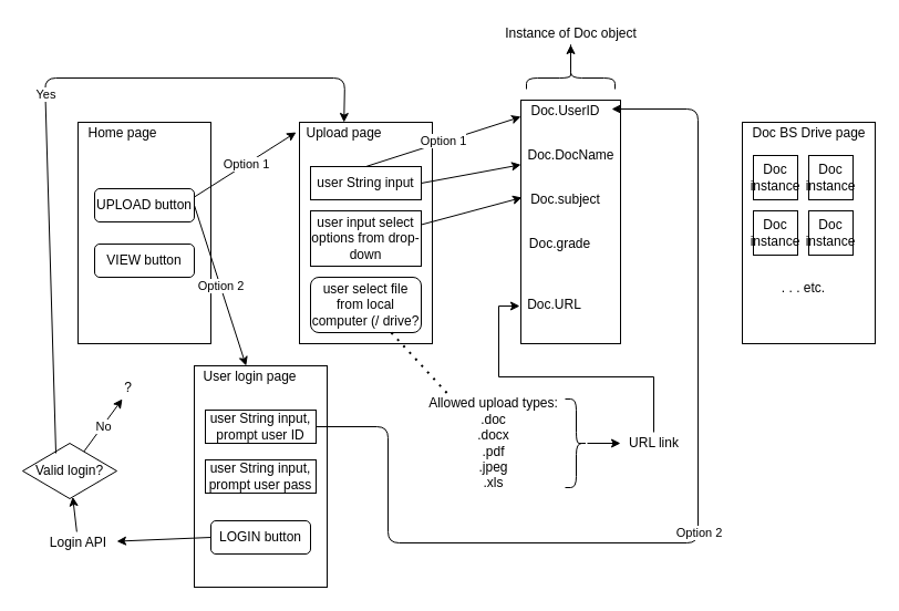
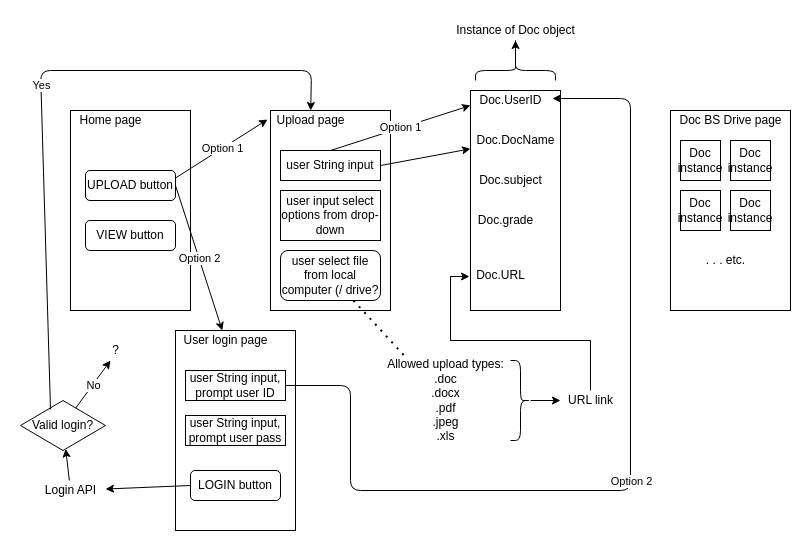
  <mxCell id="0" />
  <mxCell id="1" parent="0" />
  <mxCell id="2" value="" style="rounded=0;whiteSpace=wrap;html=1;" vertex="1" parent="1"><mxGeometry x="470" y="90" width="90" height="220" as="geometry" /></mxCell>
  <mxCell id="3" value="" style="rounded=0;whiteSpace=wrap;html=1;" vertex="1" parent="1"><mxGeometry x="70" y="110" width="120" height="200" as="geometry" /></mxCell>
  <mxCell id="4" value="Home page&lt;br&gt;" style="text;html=1;resizable=0;autosize=1;align=center;verticalAlign=middle;points=[];fillColor=none;strokeColor=none;rounded=0;" vertex="1" parent="1"><mxGeometry x="70" y="110" width="80" height="20" as="geometry" /></mxCell>
  <mxCell id="5" value="UPLOAD button" style="rounded=1;whiteSpace=wrap;html=1;" vertex="1" parent="1"><mxGeometry x="85" y="170" width="90" height="30" as="geometry" /></mxCell>
  <mxCell id="6" value="VIEW button" style="rounded=1;whiteSpace=wrap;html=1;" vertex="1" parent="1"><mxGeometry x="85" y="220" width="90" height="30" as="geometry" /></mxCell>
  <mxCell id="7" value="" style="rounded=0;whiteSpace=wrap;html=1;" vertex="1" parent="1"><mxGeometry x="270" y="110" width="120" height="200" as="geometry" /></mxCell>
  <mxCell id="8" value="Upload page" style="text;html=1;resizable=0;autosize=1;align=center;verticalAlign=middle;points=[];fillColor=none;strokeColor=none;rounded=0;" vertex="1" parent="1"><mxGeometry x="270" y="110" width="80" height="20" as="geometry" /></mxCell>
  <mxCell id="9" value="user String input" style="rounded=0;whiteSpace=wrap;html=1;" vertex="1" parent="1"><mxGeometry x="280" y="150" width="100" height="30" as="geometry" /></mxCell>
  <mxCell id="10" value="user input select options from drop-down" style="rounded=0;whiteSpace=wrap;html=1;" vertex="1" parent="1"><mxGeometry x="280" y="190" width="100" height="50" as="geometry" /></mxCell>
  <mxCell id="11" value="user select file from local computer (/ drive?" style="rounded=1;whiteSpace=wrap;html=1;" vertex="1" parent="1"><mxGeometry x="280" y="250" width="100" height="50" as="geometry" /></mxCell>
  <mxCell id="12" value="" style="rounded=0;whiteSpace=wrap;html=1;" vertex="1" parent="1"><mxGeometry x="175" y="330" width="120" height="200" as="geometry" /></mxCell>
  <mxCell id="13" value="User login page" style="text;html=1;resizable=0;autosize=1;align=center;verticalAlign=middle;points=[];fillColor=none;strokeColor=none;rounded=0;" vertex="1" parent="1"><mxGeometry x="175" y="330" width="100" height="20" as="geometry" /></mxCell>
  <mxCell id="14" value="user String input, prompt user ID" style="rounded=0;whiteSpace=wrap;html=1;" vertex="1" parent="1"><mxGeometry x="185" y="370" width="100" height="30" as="geometry" /></mxCell>
  <mxCell id="15" value="user String input, prompt user pass" style="rounded=0;whiteSpace=wrap;html=1;" vertex="1" parent="1"><mxGeometry x="185" y="415" width="100" height="30" as="geometry" /></mxCell>
  <mxCell id="16" value="LOGIN button" style="rounded=1;whiteSpace=wrap;html=1;" vertex="1" parent="1"><mxGeometry x="190" y="470" width="90" height="30" as="geometry" /></mxCell>
  <mxCell id="17" value="" style="endArrow=classic;html=1;exitX=1;exitY=0.25;exitDx=0;exitDy=0;entryX=-0.037;entryY=0.45;entryDx=0;entryDy=0;entryPerimeter=0;" edge="1" parent="1" source="5" target="8"><mxGeometry relative="1" as="geometry"><mxPoint x="210" y="190" as="sourcePoint" /><mxPoint x="240" y="200" as="targetPoint" /></mxGeometry></mxCell>
  <mxCell id="18" value="Option 1" style="edgeLabel;resizable=0;html=1;align=center;verticalAlign=middle;" connectable="0" vertex="1" parent="17"><mxGeometry relative="1" as="geometry" /></mxCell>
  <mxCell id="19" value="" style="endArrow=classic;html=1;exitX=1;exitY=0.5;exitDx=0;exitDy=0;" edge="1" parent="1" source="5" target="13"><mxGeometry relative="1" as="geometry"><mxPoint x="50" y="438.5" as="sourcePoint" /><mxPoint x="142.04" y="380" as="targetPoint" /></mxGeometry></mxCell>
  <mxCell id="20" value="Option 2" style="edgeLabel;resizable=0;html=1;align=center;verticalAlign=middle;" connectable="0" vertex="1" parent="19"><mxGeometry relative="1" as="geometry" /></mxCell>
  <mxCell id="21" value="" style="endArrow=classic;html=1;exitX=1;exitY=0.5;exitDx=0;exitDy=0;" edge="1" parent="1" source="9" target="22"><mxGeometry width="50" height="50" relative="1" as="geometry"><mxPoint x="390" y="310" as="sourcePoint" /><mxPoint x="470" y="110" as="targetPoint" /></mxGeometry></mxCell>
  <mxCell id="22" value="Doc.DocName" style="text;html=1;resizable=0;autosize=1;align=center;verticalAlign=middle;points=[];fillColor=none;strokeColor=none;rounded=0;" vertex="1" parent="1"><mxGeometry x="470" y="130" width="90" height="20" as="geometry" /></mxCell>
  <mxCell id="23" value="Doc.subject" style="text;html=1;resizable=0;autosize=1;align=center;verticalAlign=middle;points=[];fillColor=none;strokeColor=none;rounded=0;" vertex="1" parent="1"><mxGeometry x="470" y="170" width="80" height="20" as="geometry" /></mxCell>
  <mxCell id="24" value="Doc.grade" style="text;html=1;resizable=0;autosize=1;align=center;verticalAlign=middle;points=[];fillColor=none;strokeColor=none;rounded=0;" vertex="1" parent="1"><mxGeometry x="470" y="210" width="70" height="20" as="geometry" /></mxCell>
- <mxCell id="25" value="" style="endArrow=classic;html=1;exitX=1;exitY=0.25;exitDx=0;exitDy=0;entryX=0.013;entryY=0.4;entryDx=0;entryDy=0;entryPerimeter=0;" edge="1" parent="1" source="10" target="23"><mxGeometry width="50" height="50" relative="1" as="geometry"><mxPoint x="390" y="300" as="sourcePoint" /><mxPoint x="440" y="250" as="targetPoint" /></mxGeometry></mxCell>
  <mxCell id="26" value="" style="endArrow=classic;html=1;exitX=0;exitY=0.5;exitDx=0;exitDy=0;" edge="1" parent="1" source="16" target="27"><mxGeometry width="50" height="50" relative="1" as="geometry"><mxPoint x="390" y="300" as="sourcePoint" /><mxPoint x="350" y="500" as="targetPoint" /></mxGeometry></mxCell>
  <mxCell id="27" value="Login API" style="text;html=1;resizable=0;autosize=1;align=center;verticalAlign=middle;points=[];fillColor=none;strokeColor=none;rounded=0;" vertex="1" parent="1"><mxGeometry x="35" y="480" width="70" height="20" as="geometry" /></mxCell>
  <mxCell id="28" value="Valid login?" style="rhombus;whiteSpace=wrap;html=1;" vertex="1" parent="1"><mxGeometry x="20" y="400" width="85" height="50" as="geometry" /></mxCell>
  <mxCell id="29" value="" style="endArrow=classic;html=1;exitX=0.353;exitY=0.18;exitDx=0;exitDy=0;exitPerimeter=0;" edge="1" parent="1" source="28" target="8"><mxGeometry relative="1" as="geometry"><mxPoint x="370" y="440" as="sourcePoint" /><mxPoint x="470" y="440" as="targetPoint" /><Array as="points"><mxPoint x="40" y="70" /><mxPoint x="311" y="70" /></Array></mxGeometry></mxCell>
  <mxCell id="30" value="Yes" style="edgeLabel;resizable=0;html=1;align=center;verticalAlign=middle;" connectable="0" vertex="1" parent="29"><mxGeometry relative="1" as="geometry" /></mxCell>
  <mxCell id="31" value="" style="rounded=0;whiteSpace=wrap;html=1;" vertex="1" parent="1"><mxGeometry x="670" y="110" width="120" height="200" as="geometry" /></mxCell>
  <mxCell id="32" value="Doc BS Drive page" style="text;html=1;resizable=0;autosize=1;align=center;verticalAlign=middle;points=[];fillColor=none;strokeColor=none;rounded=0;" vertex="1" parent="1"><mxGeometry x="670" y="110" width="120" height="20" as="geometry" /></mxCell>
  <mxCell id="33" value="Doc instance" style="rounded=0;whiteSpace=wrap;html=1;" vertex="1" parent="1"><mxGeometry x="680" y="140" width="40" height="40" as="geometry" /></mxCell>
  <mxCell id="34" value="Doc instance" style="rounded=0;whiteSpace=wrap;html=1;" vertex="1" parent="1"><mxGeometry x="680" y="190" width="40" height="40" as="geometry" /></mxCell>
  <mxCell id="35" value="Doc instance" style="rounded=0;whiteSpace=wrap;html=1;" vertex="1" parent="1"><mxGeometry x="730" y="140" width="40" height="40" as="geometry" /></mxCell>
  <mxCell id="36" value="Doc instance" style="rounded=0;whiteSpace=wrap;html=1;" vertex="1" parent="1"><mxGeometry x="730" y="190" width="40" height="40" as="geometry" /></mxCell>
  <mxCell id="37" value="" style="endArrow=classic;html=1;" edge="1" parent="1" source="27" target="28"><mxGeometry width="50" height="50" relative="1" as="geometry"><mxPoint x="10" y="500" as="sourcePoint" /><mxPoint x="60" y="450" as="targetPoint" /></mxGeometry></mxCell>
  <mxCell id="38" value="" style="endArrow=classic;html=1;" edge="1" parent="1" source="28"><mxGeometry relative="1" as="geometry"><mxPoint x="60" y="360" as="sourcePoint" /><mxPoint x="110" y="360" as="targetPoint" /></mxGeometry></mxCell>
  <mxCell id="39" value="No" style="edgeLabel;resizable=0;html=1;align=center;verticalAlign=middle;" connectable="0" vertex="1" parent="38"><mxGeometry relative="1" as="geometry" /></mxCell>
  <mxCell id="40" value="?" style="text;html=1;resizable=0;autosize=1;align=center;verticalAlign=middle;points=[];fillColor=none;strokeColor=none;rounded=0;" vertex="1" parent="1"><mxGeometry x="105" y="340" width="20" height="20" as="geometry" /></mxCell>
  <mxCell id="41" value="" style="endArrow=none;dashed=1;html=1;dashPattern=1 3;strokeWidth=2;" edge="1" parent="1" source="11" target="42"><mxGeometry width="50" height="50" relative="1" as="geometry"><mxPoint x="420" y="310" as="sourcePoint" /><mxPoint x="430" y="350" as="targetPoint" /></mxGeometry></mxCell>
  <mxCell id="42" value="Allowed upload types:&lt;br&gt;.doc&lt;br&gt;.docx&lt;br&gt;.pdf&lt;br&gt;.jpeg&lt;br&gt;.xls" style="text;html=1;resizable=0;autosize=1;align=center;verticalAlign=middle;points=[];fillColor=none;strokeColor=none;rounded=0;" vertex="1" parent="1"><mxGeometry x="380" y="355" width="130" height="90" as="geometry" /></mxCell>
  <mxCell id="43" value="" style="edgeStyle=orthogonalEdgeStyle;rounded=0;orthogonalLoop=1;jettySize=auto;html=1;" edge="1" parent="1" source="44" target="46"><mxGeometry relative="1" as="geometry" /></mxCell>
  <mxCell id="44" value="" style="shape=curlyBracket;whiteSpace=wrap;html=1;rounded=1;size=0.5;direction=west;" vertex="1" parent="1"><mxGeometry x="510" y="360" width="20" height="80" as="geometry" /></mxCell>
  <mxCell id="45" value="" style="edgeStyle=orthogonalEdgeStyle;rounded=0;orthogonalLoop=1;jettySize=auto;html=1;entryX=-0.017;entryY=0.55;entryDx=0;entryDy=0;entryPerimeter=0;" edge="1" parent="1" source="46" target="47"><mxGeometry relative="1" as="geometry"><Array as="points"><mxPoint x="590" y="340" /><mxPoint x="450" y="340" /><mxPoint x="450" y="276" /></Array></mxGeometry></mxCell>
  <mxCell id="46" value="URL link" style="text;html=1;resizable=0;autosize=1;align=center;verticalAlign=middle;points=[];fillColor=none;strokeColor=none;rounded=0;" vertex="1" parent="1"><mxGeometry x="560" y="390" width="60" height="20" as="geometry" /></mxCell>
  <mxCell id="47" value="Doc.URL" style="text;html=1;resizable=0;autosize=1;align=center;verticalAlign=middle;points=[];fillColor=none;strokeColor=none;rounded=0;" vertex="1" parent="1"><mxGeometry x="470" y="265" width="60" height="20" as="geometry" /></mxCell>
  <mxCell id="48" value="Doc.UserID" style="text;html=1;resizable=0;autosize=1;align=center;verticalAlign=middle;points=[];fillColor=none;strokeColor=none;rounded=0;" vertex="1" parent="1"><mxGeometry x="470" y="90" width="80" height="20" as="geometry" /></mxCell>
  <mxCell id="49" value="Option 1" style="endArrow=classic;html=1;exitX=0.5;exitY=0;exitDx=0;exitDy=0;entryX=0;entryY=0.75;entryDx=0;entryDy=0;entryPerimeter=0;" edge="1" parent="1" source="9" target="48"><mxGeometry width="50" height="50" relative="1" as="geometry"><mxPoint x="420" y="290" as="sourcePoint" /><mxPoint x="470" y="240" as="targetPoint" /></mxGeometry></mxCell>
  <mxCell id="50" style="edgeStyle=orthogonalEdgeStyle;rounded=0;orthogonalLoop=1;jettySize=auto;html=1;exitX=0.1;exitY=0.5;exitDx=0;exitDy=0;exitPerimeter=0;" edge="1" parent="1" source="51" target="52"><mxGeometry relative="1" as="geometry" /></mxCell>
  <mxCell id="51" value="" style="shape=curlyBracket;whiteSpace=wrap;html=1;rounded=1;size=0.5;direction=south;" vertex="1" parent="1"><mxGeometry x="475" y="60" width="80" height="20" as="geometry" /></mxCell>
  <mxCell id="52" value="Instance of Doc object" style="text;html=1;resizable=0;autosize=1;align=center;verticalAlign=middle;points=[];fillColor=none;strokeColor=none;rounded=0;" vertex="1" parent="1"><mxGeometry x="450" y="20" width="130" height="20" as="geometry" /></mxCell>
  <mxCell id="53" value="" style="endArrow=classic;html=1;exitX=1;exitY=0.5;exitDx=0;exitDy=0;entryX=1.025;entryY=0.4;entryDx=0;entryDy=0;entryPerimeter=0;" edge="1" parent="1" source="14" target="48"><mxGeometry relative="1" as="geometry"><mxPoint x="440" y="489.5" as="sourcePoint" /><mxPoint x="600" y="489.5" as="targetPoint" /><Array as="points"><mxPoint x="350" y="385" /><mxPoint x="350" y="490" /><mxPoint x="630" y="490" /><mxPoint x="630" y="98" /></Array></mxGeometry></mxCell>
  <mxCell id="54" value="Option 2" style="edgeLabel;resizable=0;html=1;align=center;verticalAlign=middle;" connectable="0" vertex="1" parent="53"><mxGeometry relative="1" as="geometry" /></mxCell>
  <mxCell id="55" value=". . . etc." style="text;html=1;resizable=0;autosize=1;align=center;verticalAlign=middle;points=[];fillColor=none;strokeColor=none;rounded=0;" vertex="1" parent="1"><mxGeometry x="700" y="250" width="50" height="20" as="geometry" /></mxCell>
